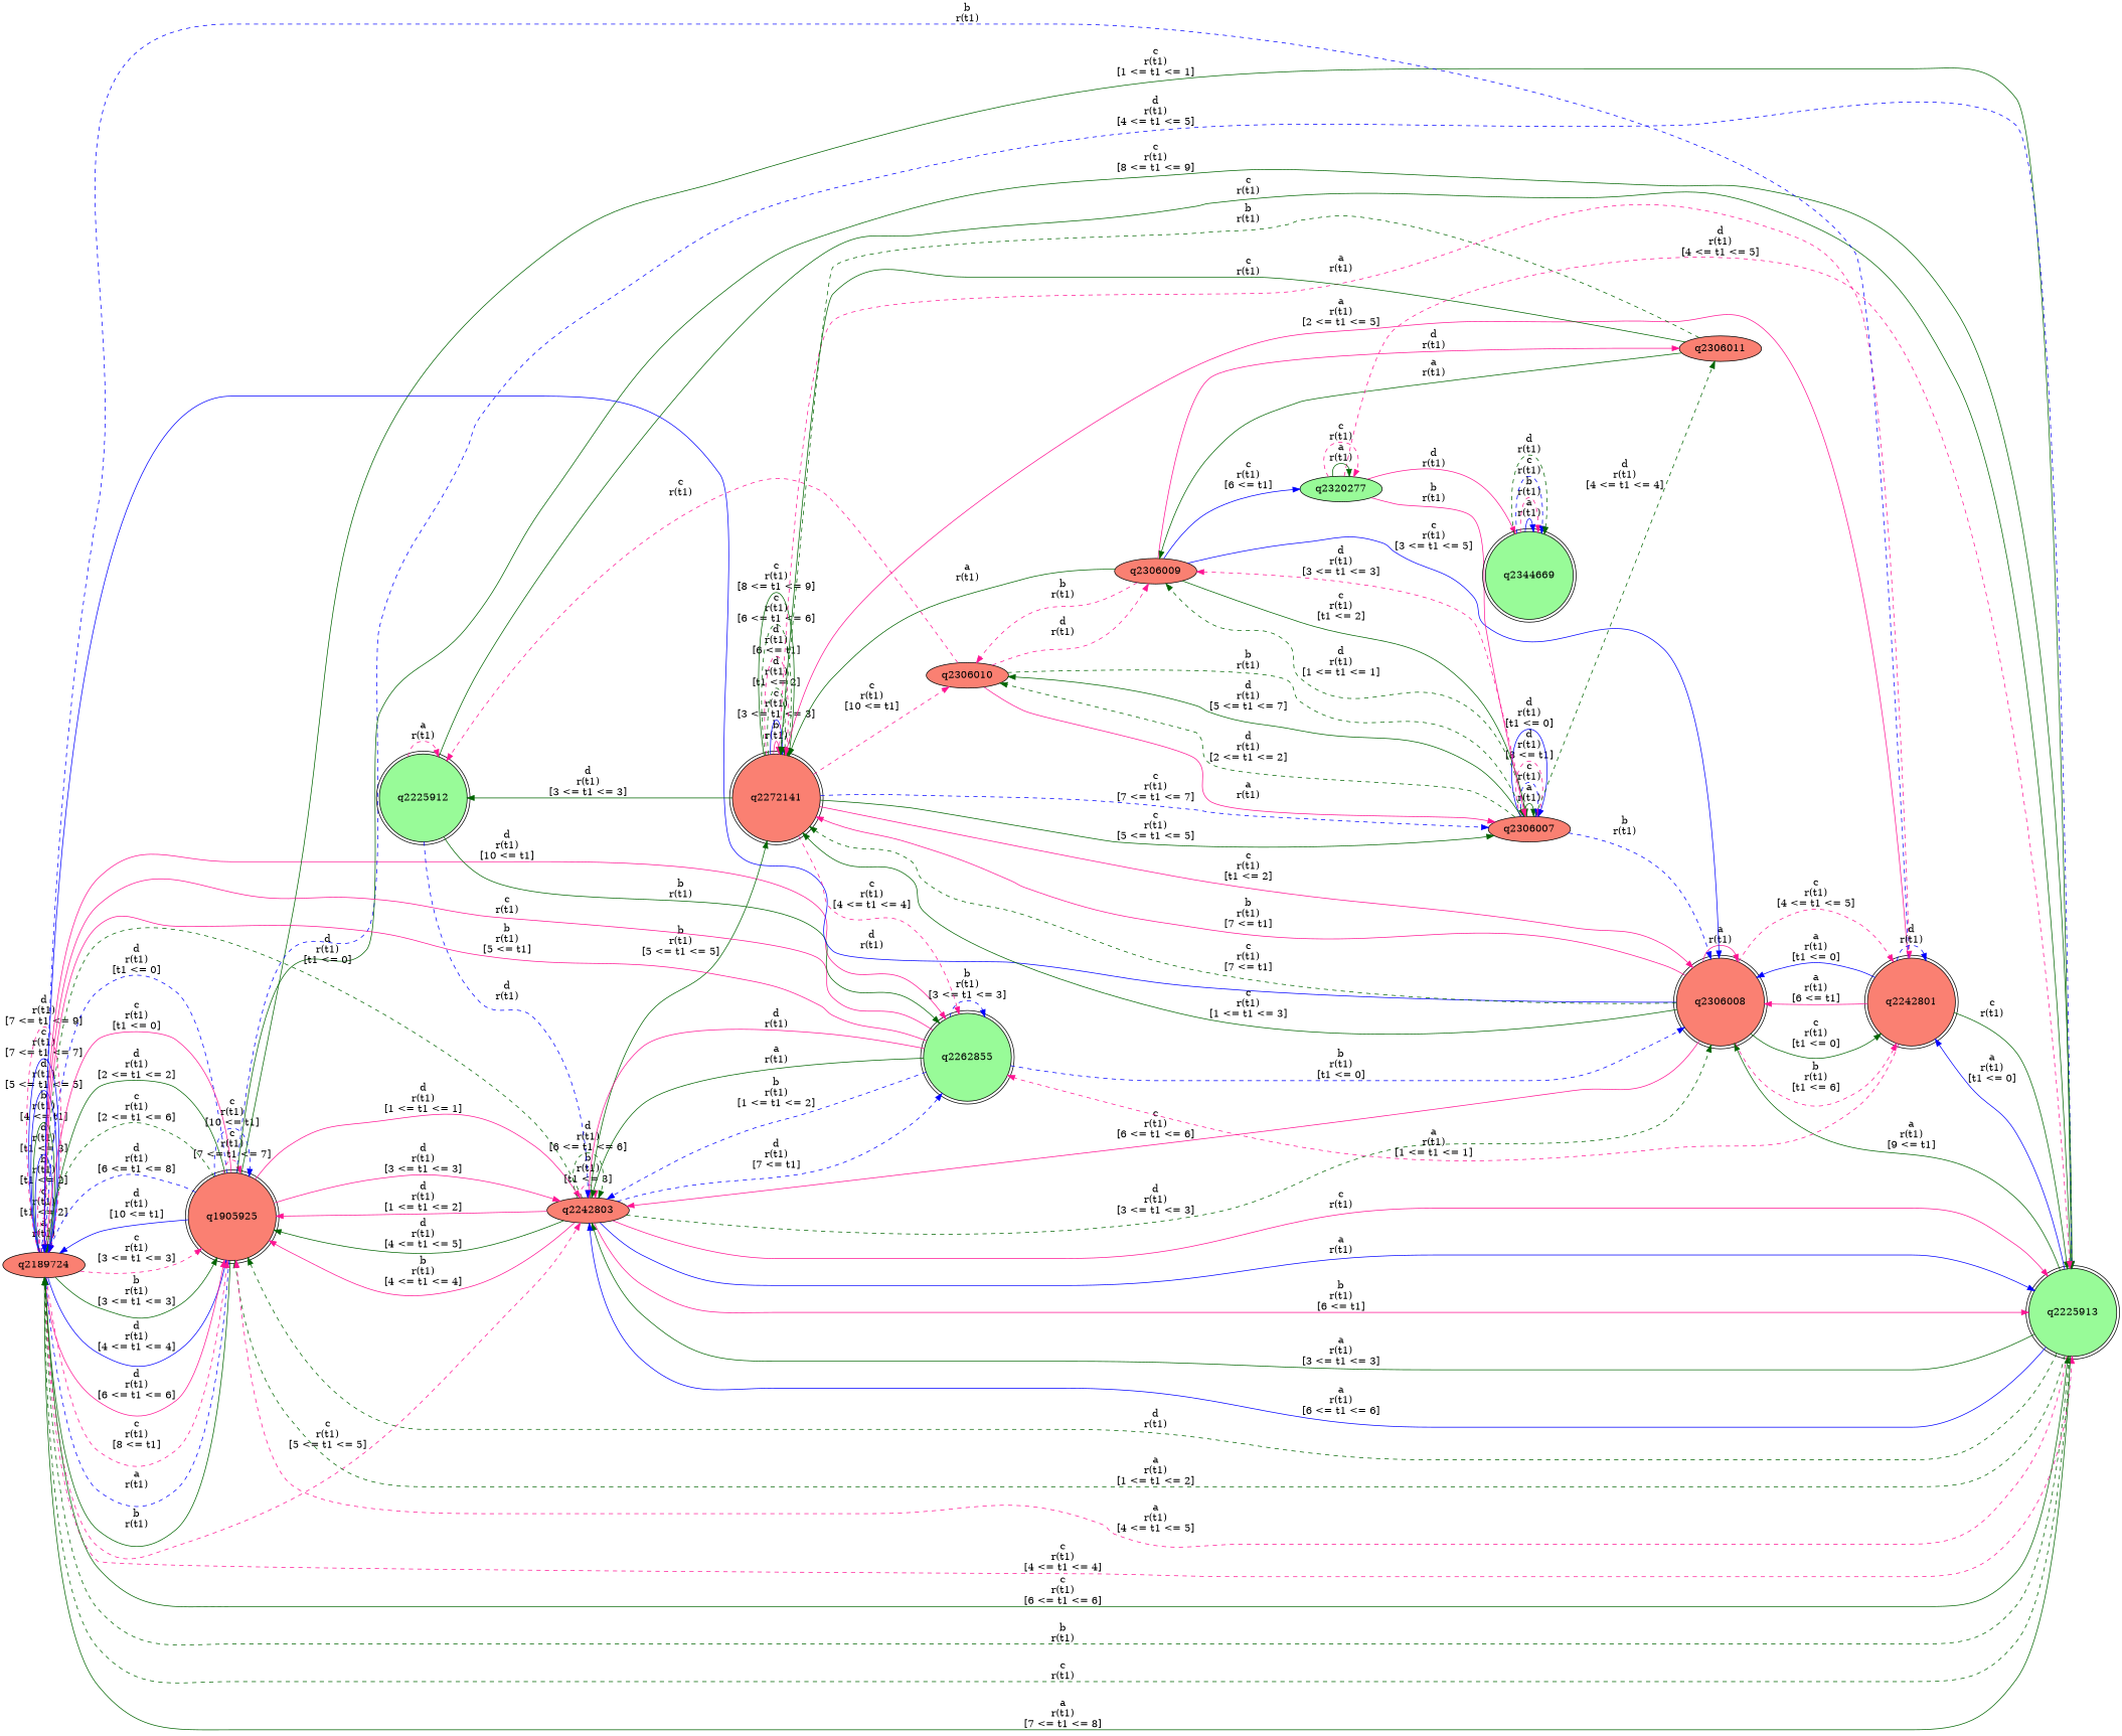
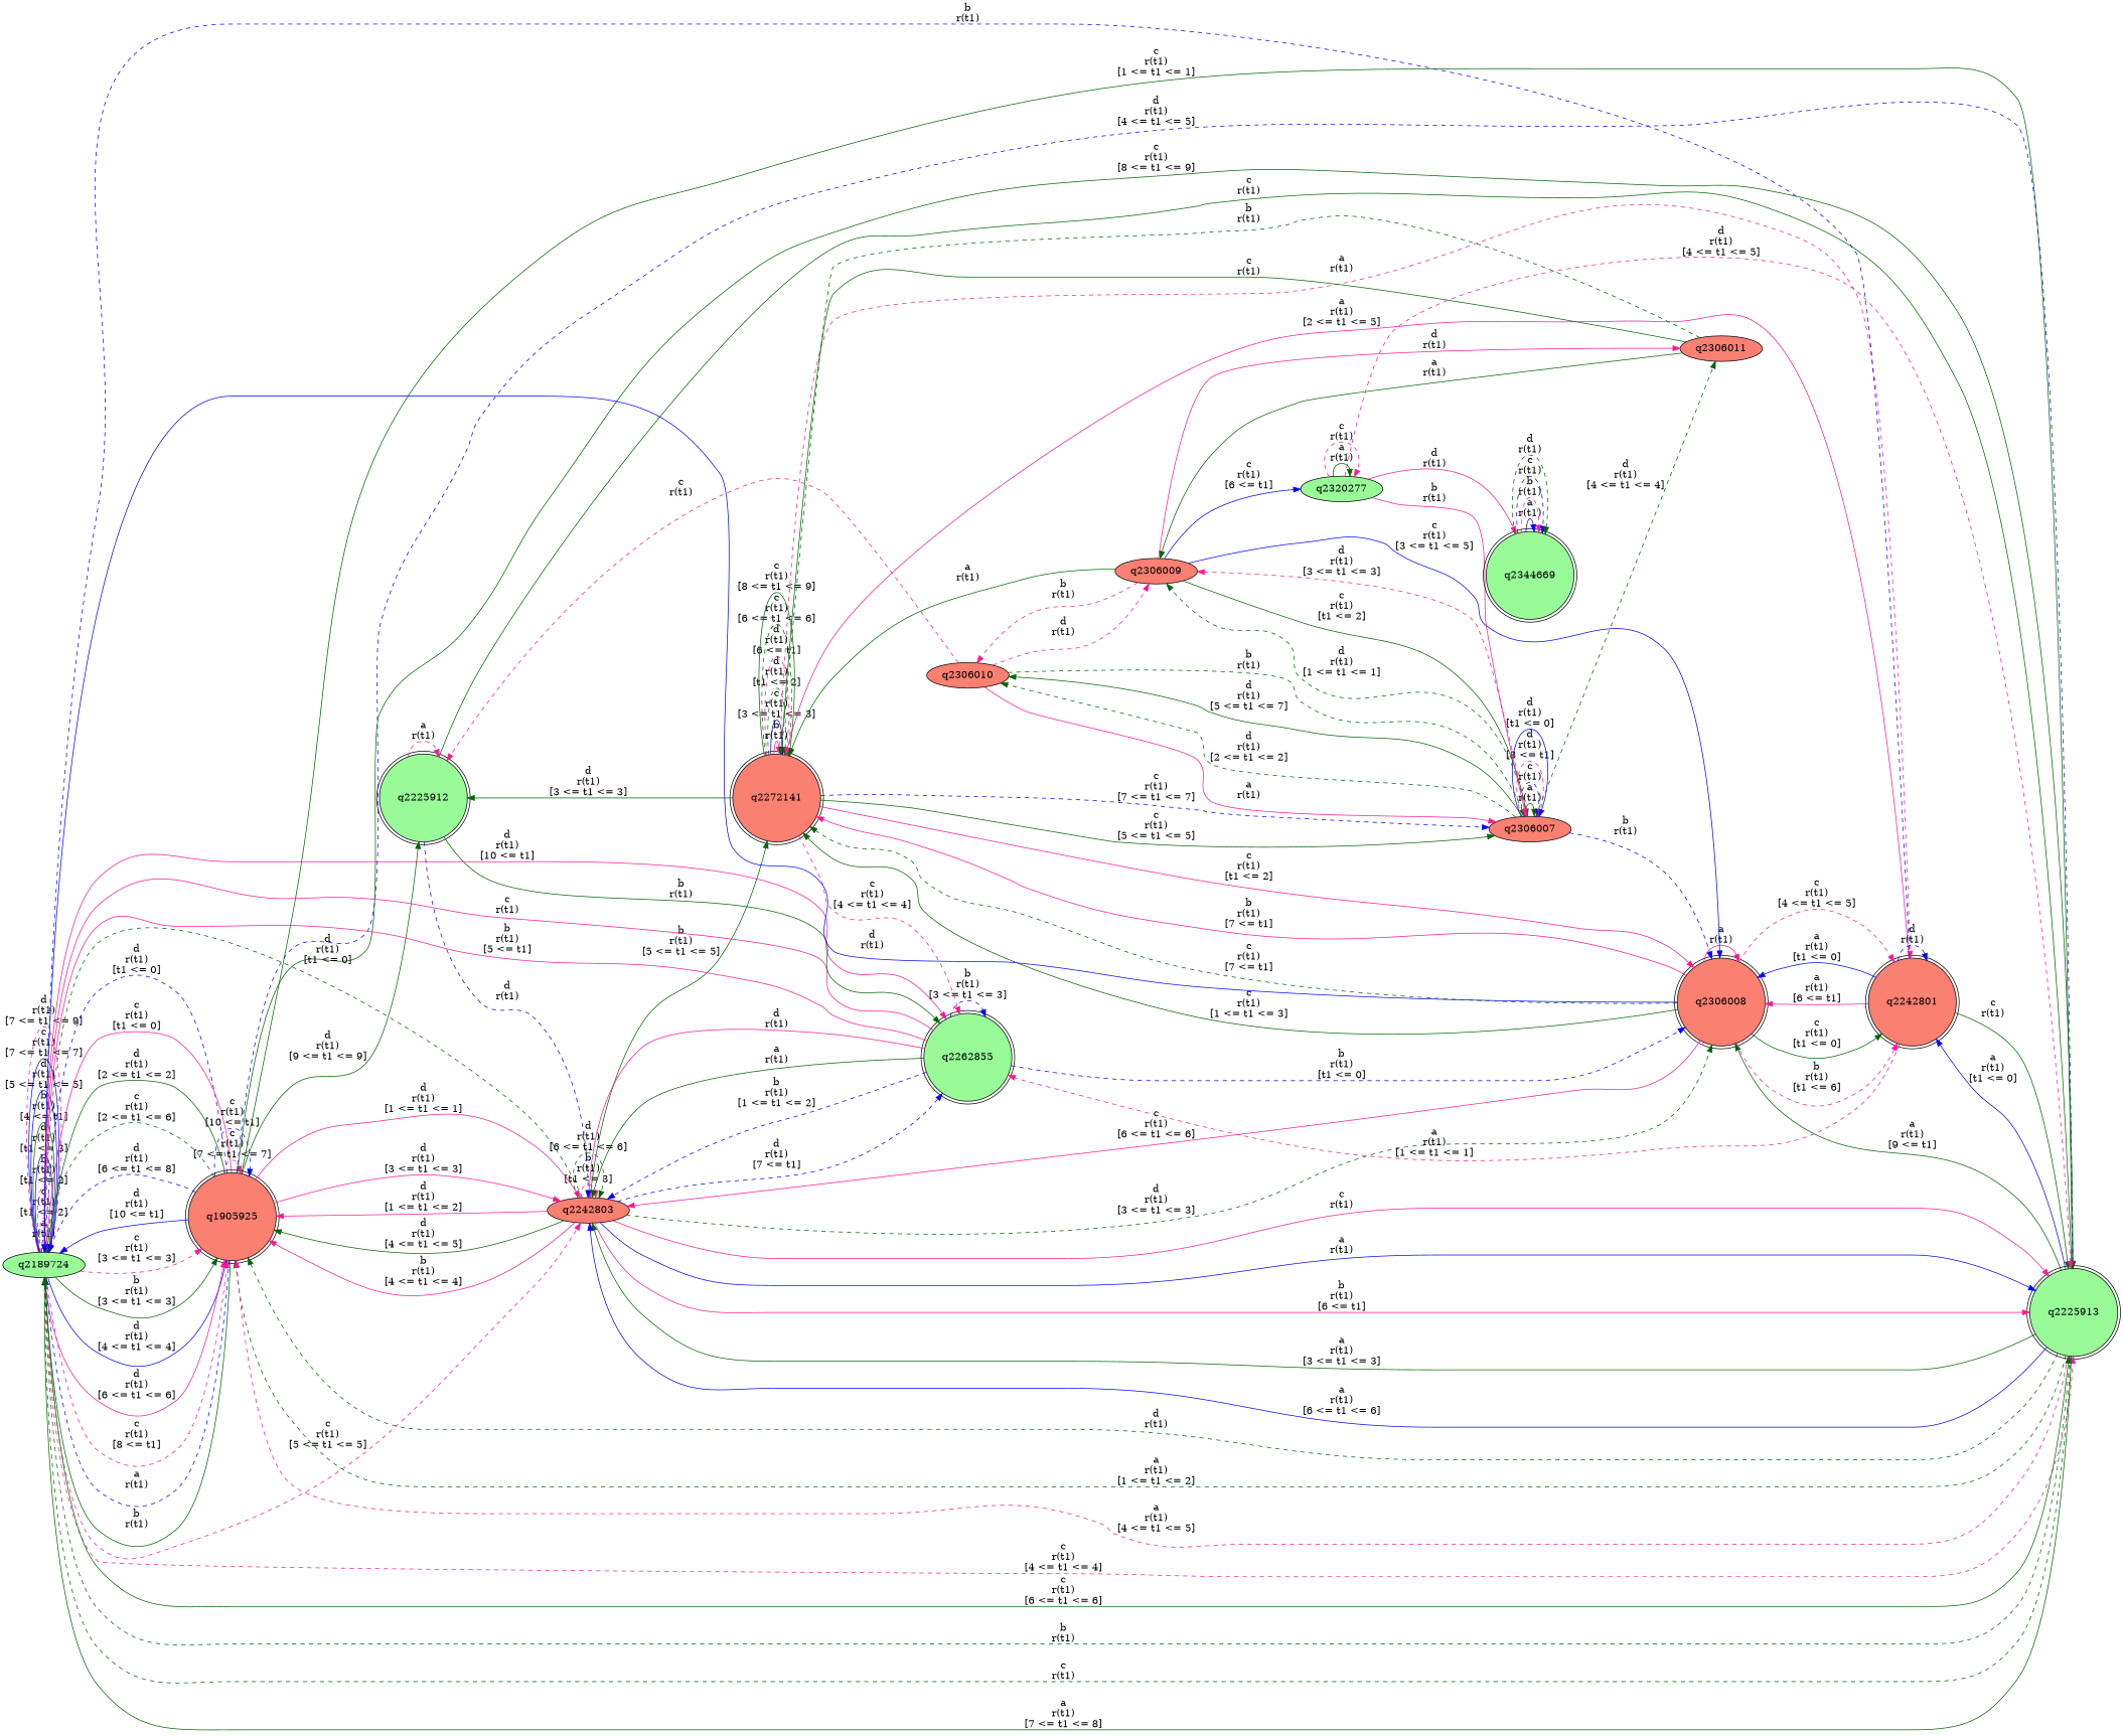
  digraph {
    rankdir=LR
    node [fillcolor=salmon style=filled shape=doublecircle]
    edge [color=deeppink style=solid]
-   n1 [label=q2189724 shape=""]
+   n1 [fillcolor=palegreen label=q2189724 shape=""]
    n2 [label=q1905925]
    n3 [label=q2242803 shape=""]
    n4 [fillcolor=palegreen label=q2225913]
    n5 [fillcolor=palegreen label=q2262855]
    n6 [fillcolor=palegreen label=q2225912]
    n7 [label=q2306008]
    n8 [label=q2272141]
    n9 [label=q2242801]
    n10 [label=q2306007 shape=""]
    n11 [label=q2306010 shape=""]
    n12 [label=q2306009 shape=""]
    n13 [label=q2306011 shape=""]
    n14 [fillcolor=palegreen label=q2320277 shape=""]
    n15 [fillcolor=palegreen label=q2344669]
    n1 -> n1 [color=blue label="a\nr(t1)\n" style=dashed]
    n1 -> n1 [label="c\nr(t1)\n[t1 <= 2]" style=dashed]
    n1 -> n1 [label="b\nr(t1)\n[t1 <= 2]" style=dashed]
    n1 -> n1 [color=blue label="d\nr(t1)\n[t1 <= 3]"]
    n1 -> n1 [color=darkgreen label="b\nr(t1)\n[4 <= t1]"]
    n1 -> n1 [color=blue label="d\nr(t1)\n[5 <= t1 <= 5]"]
    n1 -> n1 [color=blue label="c\nr(t1)\n[7 <= t1 <= 7]"]
    n1 -> n1 [label="d\nr(t1)\n[7 <= t1 <= 9]" style=dashed]
    n1 -> n2 [label="c\nr(t1)\n[3 <= t1 <= 3]" style=dashed]
    n1 -> n2 [color=darkgreen label="b\nr(t1)\n[3 <= t1 <= 3]"]
    n1 -> n2 [color=blue label="d\nr(t1)\n[4 <= t1 <= 4]"]
    n1 -> n2 [label="d\nr(t1)\n[6 <= t1 <= 6]"]
    n1 -> n2 [label="c\nr(t1)\n[8 <= t1]" style=dashed]
    n1 -> n3 [label="c\nr(t1)\n[5 <= t1 <= 5]" style=dashed]
    n1 -> n4 [label="c\nr(t1)\n[4 <= t1 <= 4]" style=dashed]
    n1 -> n4 [color=darkgreen label="c\nr(t1)\n[6 <= t1 <= 6]"]
    n1 -> n5 [label="d\nr(t1)\n[10 <= t1]"]
    n2 -> n1 [color=blue label="a\nr(t1)\n" style=dashed]
    n2 -> n1 [color=darkgreen label="b\nr(t1)\n"]
    n2 -> n1 [color=blue label="d\nr(t1)\n[t1 <= 0]" style=dashed]
    n2 -> n1 [label="c\nr(t1)\n[t1 <= 0]"]
    n2 -> n1 [color=darkgreen label="d\nr(t1)\n[2 <= t1 <= 2]"]
    n2 -> n1 [color=darkgreen label="c\nr(t1)\n[2 <= t1 <= 6]" style=dashed]
    n2 -> n1 [color=blue label="d\nr(t1)\n[6 <= t1 <= 8]" style=dashed]
    n2 -> n1 [color=blue label="d\nr(t1)\n[10 <= t1]"]
    n2 -> n2 [label="c\nr(t1)\n[7 <= t1 <= 7]" style=dashed]
    n2 -> n2 [color=blue label="c\nr(t1)\n[10 <= t1]" style=dashed]
    n2 -> n3 [label="d\nr(t1)\n[1 <= t1 <= 1]"]
    n2 -> n3 [label="d\nr(t1)\n[3 <= t1 <= 3]"]
    n2 -> n4 [color=darkgreen label="c\nr(t1)\n[1 <= t1 <= 1]"]
    n2 -> n4 [color=blue label="d\nr(t1)\n[4 <= t1 <= 5]" style=dashed]
    n2 -> n4 [color=darkgreen label="c\nr(t1)\n[8 <= t1 <= 9]"]
+   n2 -> n6 [color=darkgreen label="d\nr(t1)\n[9 <= t1 <= 9]"]
    n3 -> n1 [color=darkgreen label="d\nr(t1)\n[t1 <= 0]" style=dashed]
    n3 -> n2 [label="d\nr(t1)\n[1 <= t1 <= 2]"]
    n3 -> n2 [color=darkgreen label="d\nr(t1)\n[4 <= t1 <= 5]"]
    n3 -> n2 [label="b\nr(t1)\n[4 <= t1 <= 4]"]
    n3 -> n3 [label="b\nr(t1)\n[t1 <= 3]" style=dashed]
    n3 -> n3 [color=darkgreen label="d\nr(t1)\n[6 <= t1 <= 6]" style=dashed]
    n3 -> n4 [label="c\nr(t1)\n"]
    n3 -> n4 [color=blue label="a\nr(t1)\n"]
    n3 -> n4 [label="b\nr(t1)\n[6 <= t1]"]
    n3 -> n5 [color=blue label="d\nr(t1)\n[7 <= t1]" style=dashed]
    n3 -> n7 [color=darkgreen label="d\nr(t1)\n[3 <= t1 <= 3]" style=dashed]
    n3 -> n8 [color=darkgreen label="b\nr(t1)\n[5 <= t1 <= 5]"]
    n4 -> n1 [color=darkgreen label="b\nr(t1)\n" style=dashed]
    n4 -> n1 [color=darkgreen label="c\nr(t1)\n" style=dashed]
    n4 -> n1 [color=darkgreen label="a\nr(t1)\n[7 <= t1 <= 8]"]
    n4 -> n2 [color=darkgreen label="d\nr(t1)\n" style=dashed]
    n4 -> n2 [color=darkgreen label="a\nr(t1)\n[1 <= t1 <= 2]" style=dashed]
    n4 -> n2 [label="a\nr(t1)\n[4 <= t1 <= 5]" style=dashed]
    n4 -> n3 [color=darkgreen label="a\nr(t1)\n[3 <= t1 <= 3]"]
    n4 -> n3 [color=blue label="a\nr(t1)\n[6 <= t1 <= 6]"]
    n4 -> n7 [color=darkgreen label="a\nr(t1)\n[9 <= t1]"]
    n4 -> n9 [color=blue label="a\nr(t1)\n[t1 <= 0]"]
    n5 -> n1 [label="c\nr(t1)\n"]
    n5 -> n1 [label="b\nr(t1)\n[5 <= t1]"]
    n5 -> n3 [label="d\nr(t1)\n"]
    n5 -> n3 [color=darkgreen label="a\nr(t1)\n"]
    n5 -> n3 [color=blue label="b\nr(t1)\n[1 <= t1 <= 2]" style=dashed]
    n5 -> n5 [color=blue label="b\nr(t1)\n[3 <= t1 <= 3]" style=dashed]
    n5 -> n7 [color=blue label="b\nr(t1)\n[t1 <= 0]" style=dashed]
    n6 -> n3 [color=blue label="d\nr(t1)\n" style=dashed]
    n6 -> n4 [color=darkgreen label="c\nr(t1)\n"]
    n6 -> n5 [color=darkgreen label="b\nr(t1)\n"]
    n6 -> n6 [label="a\nr(t1)\n" style=dashed]
    n7 -> n1 [color=blue label="d\nr(t1)\n"]
    n7 -> n3 [label="c\nr(t1)\n[6 <= t1 <= 6]"]
    n7 -> n7 [label="a\nr(t1)\n"]
    n7 -> n8 [label="b\nr(t1)\n[7 <= t1]"]
    n7 -> n8 [color=darkgreen label="c\nr(t1)\n[7 <= t1]" style=dashed]
    n7 -> n8 [color=darkgreen label="c\nr(t1)\n[1 <= t1 <= 3]"]
    n7 -> n9 [color=darkgreen label="c\nr(t1)\n[t1 <= 0]"]
    n7 -> n9 [label="b\nr(t1)\n[t1 <= 6]" style=dashed]
    n7 -> n9 [label="c\nr(t1)\n[4 <= t1 <= 5]" style=dashed]
    n8 -> n5 [label="c\nr(t1)\n[4 <= t1 <= 4]" style=dashed]
    n8 -> n6 [color=darkgreen label="d\nr(t1)\n[3 <= t1 <= 3]"]
    n8 -> n7 [label="c\nr(t1)\n[t1 <= 2]"]
    n8 -> n8 [label="b\nr(t1)\n"]
    n8 -> n8 [color=blue label="c\nr(t1)\n[3 <= t1 <= 3]"]
    n8 -> n8 [color=darkgreen label="d\nr(t1)\n[t1 <= 2]" style=dashed]
    n8 -> n8 [label="d\nr(t1)\n[6 <= t1]" style=dashed]
    n8 -> n8 [color=darkgreen label="c\nr(t1)\n[6 <= t1 <= 6]" style=dashed]
    n8 -> n8 [color=darkgreen label="c\nr(t1)\n[8 <= t1 <= 9]"]
    n8 -> n9 [label="a\nr(t1)\n" style=dashed]
    n8 -> n10 [color=darkgreen label="c\nr(t1)\n[5 <= t1 <= 5]"]
    n8 -> n10 [color=blue label="c\nr(t1)\n[7 <= t1 <= 7]" style=dashed]
-   n8 -> n11 [label="c\nr(t1)\n[10 <= t1]" style=dashed]
    n9 -> n1 [color=blue label="b\nr(t1)\n" style=dashed]
    n9 -> n4 [color=darkgreen label="c\nr(t1)\n"]
    n9 -> n5 [label="a\nr(t1)\n[1 <= t1 <= 1]" style=dashed]
    n9 -> n7 [color=blue label="a\nr(t1)\n[t1 <= 0]"]
    n9 -> n7 [label="a\nr(t1)\n[6 <= t1]"]
    n9 -> n8 [label="a\nr(t1)\n[2 <= t1 <= 5]"]
    n9 -> n9 [color=blue label="d\nr(t1)\n" style=dashed]
    n10 -> n7 [color=blue label="b\nr(t1)\n" style=dashed]
    n10 -> n10 [color=darkgreen label="a\nr(t1)\n"]
    n10 -> n10 [color=blue label="c\nr(t1)\n" style=dashed]
    n10 -> n10 [label="d\nr(t1)\n[8 <= t1]" style=dashed]
    n10 -> n10 [color=blue label="d\nr(t1)\n[t1 <= 0]"]
    n10 -> n11 [color=darkgreen label="d\nr(t1)\n[5 <= t1 <= 7]"]
    n10 -> n11 [color=darkgreen label="d\nr(t1)\n[2 <= t1 <= 2]" style=dashed]
    n10 -> n12 [color=darkgreen label="d\nr(t1)\n[1 <= t1 <= 1]" style=dashed]
    n10 -> n12 [label="d\nr(t1)\n[3 <= t1 <= 3]" style=dashed]
    n10 -> n13 [color=darkgreen label="d\nr(t1)\n[4 <= t1 <= 4]" style=dashed]
    n11 -> n6 [label="c\nr(t1)\n" style=dashed]
    n11 -> n10 [label="a\nr(t1)\n"]
    n11 -> n10 [color=darkgreen label="b\nr(t1)\n" style=dashed]
    n11 -> n12 [label="d\nr(t1)\n" style=dashed]
    n12 -> n7 [color=blue label="c\nr(t1)\n[3 <= t1 <= 5]"]
    n12 -> n8 [color=darkgreen label="a\nr(t1)\n"]
    n12 -> n10 [color=darkgreen label="c\nr(t1)\n[t1 <= 2]"]
    n12 -> n11 [label="b\nr(t1)\n" style=dashed]
    n12 -> n13 [label="d\nr(t1)\n"]
    n12 -> n14 [color=blue label="c\nr(t1)\n[6 <= t1]"]
    n13 -> n8 [color=darkgreen label="b\nr(t1)\n" style=dashed]
    n13 -> n8 [color=darkgreen label="c\nr(t1)\n"]
    n13 -> n12 [color=darkgreen label="a\nr(t1)\n"]
    n14 -> n4 [label="d\nr(t1)\n[4 <= t1 <= 5]" style=dashed]
    n14 -> n10 [label="b\nr(t1)\n"]
    n14 -> n14 [color=darkgreen label="a\nr(t1)\n"]
    n14 -> n14 [label="c\nr(t1)\n" style=dashed]
    n14 -> n15 [label="d\nr(t1)\n"]
    n15 -> n15 [color=blue label="a\nr(t1)\n"]
    n15 -> n15 [label="b\nr(t1)\n" style=dashed]
    n15 -> n15 [color=blue label="c\nr(t1)\n" style=dashed]
    n15 -> n15 [color=darkgreen label="d\nr(t1)\n" style=dashed]
  }
